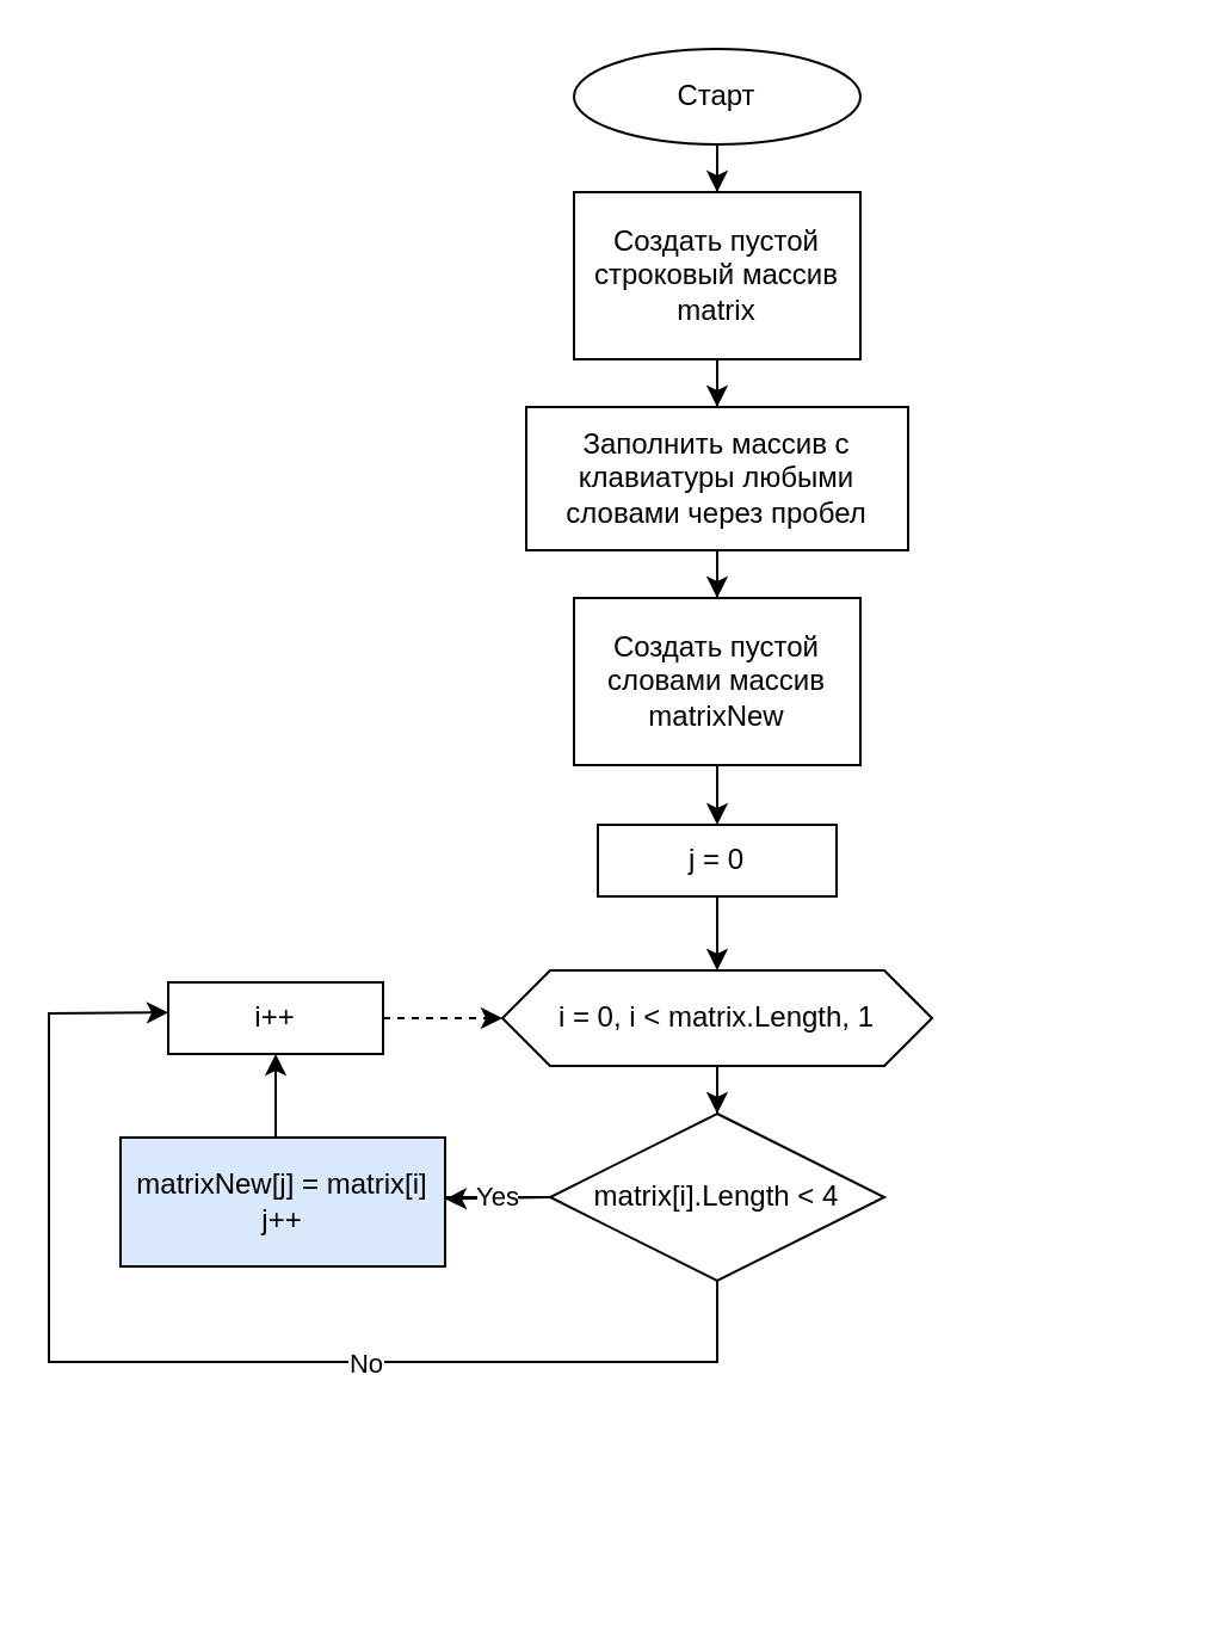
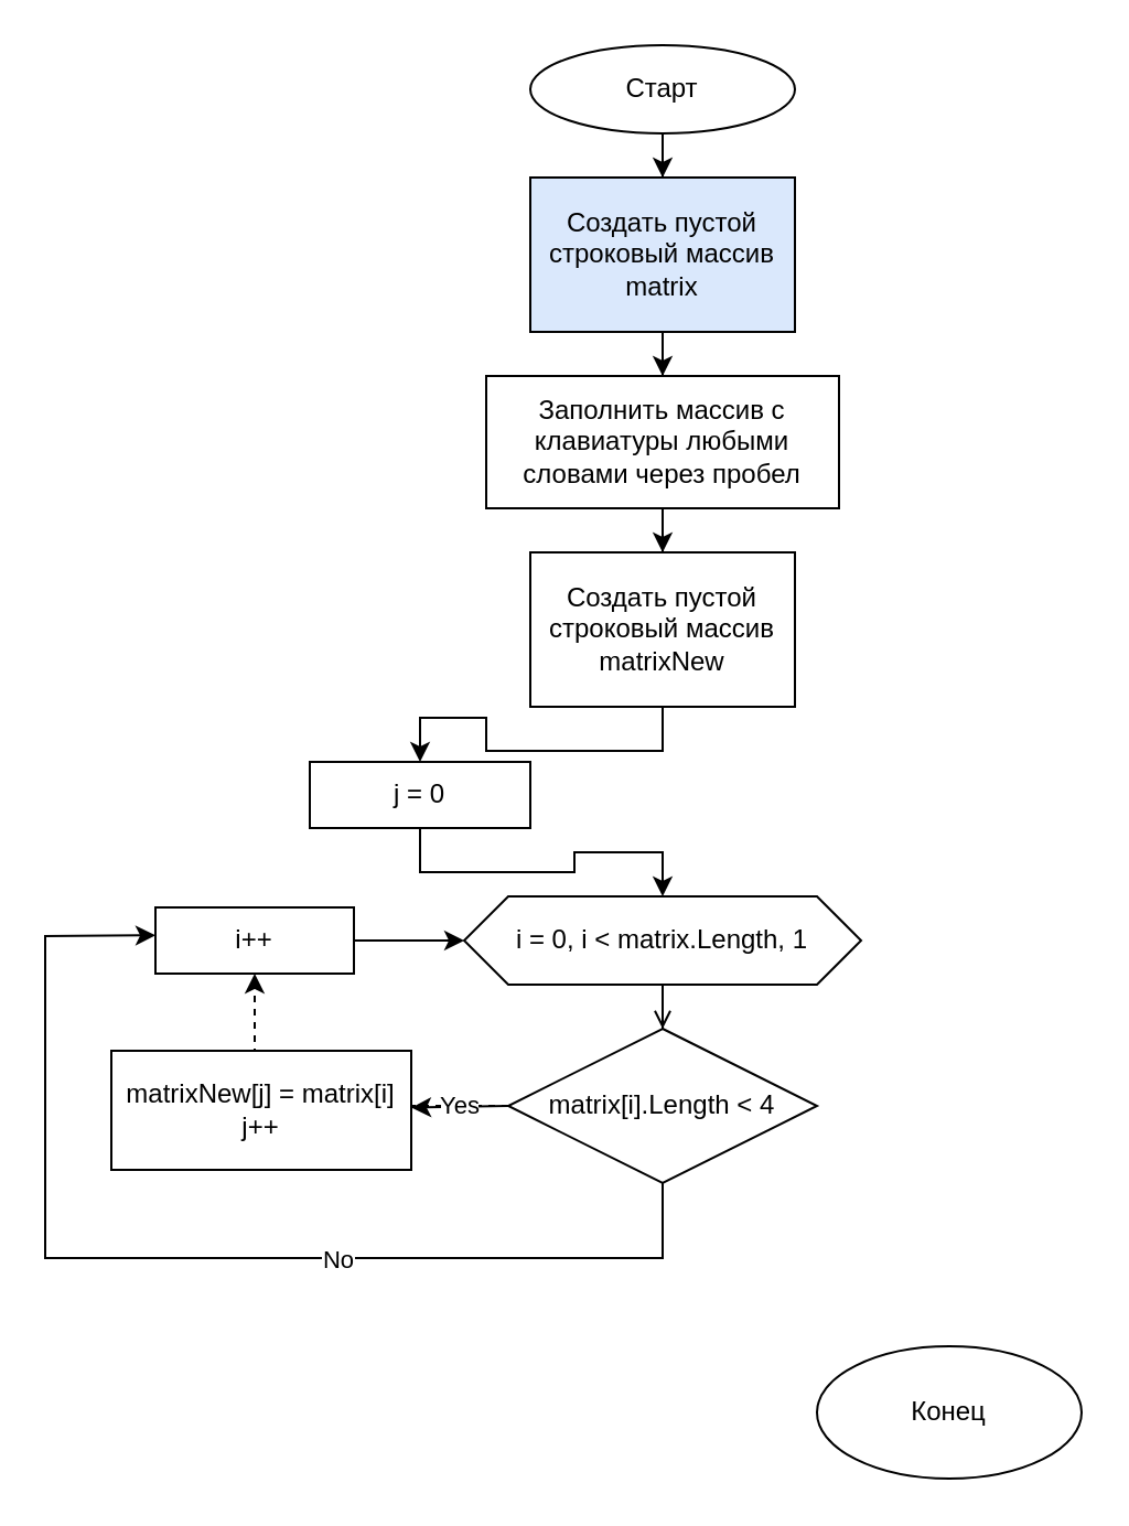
  <mxCell id="0" />
  <mxCell id="1" parent="0" />
  <mxCell id="2" value="" style="edgeStyle=orthogonalEdgeStyle;rounded=0;orthogonalLoop=1;jettySize=auto;html=1;" edge="1" parent="1" source="3" target="10"><mxGeometry relative="1" as="geometry" /></mxCell>
  <mxCell id="3" value="Старт" style="ellipse;whiteSpace=wrap;html=1;" parent="1" vertex="1"><mxGeometry x="240" y="20" width="120" height="40" as="geometry" /></mxCell>
- <mxCell id="4" value="" style="edgeStyle=orthogonalEdgeStyle;rounded=0;orthogonalLoop=1;jettySize=auto;html=1;endArrow=classic;endFill=1;" parent="1" source="5" target="20" edge="1"><mxGeometry relative="1" as="geometry" /></mxCell>
+ <mxCell id="4" value="" style="edgeStyle=orthogonalEdgeStyle;rounded=0;orthogonalLoop=1;jettySize=auto;html=1;endArrow=classic;endFill=1;dashed=1;" parent="1" source="5" target="20" edge="1"><mxGeometry relative="1" as="geometry" /></mxCell>
  <mxCell id="5" value="matrix[i].Length &amp;lt; 4" style="rhombus;whiteSpace=wrap;html=1;" parent="1" vertex="1"><mxGeometry x="230" y="466" width="140" height="70" as="geometry" /></mxCell>
  <mxCell id="6" value="Yes" style="endArrow=classic;html=1;rounded=0;exitX=0;exitY=0.5;exitDx=0;exitDy=0;" parent="1" source="5" target="8" edge="1"><mxGeometry relative="1" as="geometry"><mxPoint x="259" y="546" as="sourcePoint" /><mxPoint x="189" y="506" as="targetPoint" /></mxGeometry></mxCell>
- <mxCell id="8" value="matrixNew[j] = matrix[i]&lt;br&gt;j++" style="rounded=0;whiteSpace=wrap;html=1;fillColor=#dae8fc;" parent="1" vertex="1"><mxGeometry x="50" y="476" width="136" height="54" as="geometry" /></mxCell>
+ <mxCell id="7" value="Конец" style="ellipse;whiteSpace=wrap;html=1;" parent="1" vertex="1"><mxGeometry x="370" y="610" width="120" height="60" as="geometry" /></mxCell>
+ <mxCell id="8" value="matrixNew[j] = matrix[i]&lt;br&gt;j++" style="rounded=0;whiteSpace=wrap;html=1;" parent="1" vertex="1"><mxGeometry x="50" y="476" width="136" height="54" as="geometry" /></mxCell>
  <mxCell id="9" value="" style="edgeStyle=orthogonalEdgeStyle;rounded=0;orthogonalLoop=1;jettySize=auto;html=1;" edge="1" parent="1" source="10" target="12"><mxGeometry relative="1" as="geometry" /></mxCell>
- <mxCell id="10" value="Создать пустой строковый массив matrix" style="whiteSpace=wrap;html=1;" vertex="1" parent="1"><mxGeometry x="240" y="80" width="120" height="70" as="geometry" /></mxCell>
+ <mxCell id="10" value="Создать пустой строковый массив matrix" style="whiteSpace=wrap;html=1;fillColor=#dae8fc;" vertex="1" parent="1"><mxGeometry x="240" y="80" width="120" height="70" as="geometry" /></mxCell>
  <mxCell id="11" value="" style="edgeStyle=orthogonalEdgeStyle;rounded=0;orthogonalLoop=1;jettySize=auto;html=1;" edge="1" parent="1" source="12" target="14"><mxGeometry relative="1" as="geometry" /></mxCell>
  <mxCell id="12" value="&lt;div&gt;Заполнить массив с клавиатуры любыми словами через пробел&lt;/div&gt;" style="whiteSpace=wrap;html=1;" vertex="1" parent="1"><mxGeometry x="220" y="170" width="160" height="60" as="geometry" /></mxCell>
  <mxCell id="13" value="" style="edgeStyle=orthogonalEdgeStyle;rounded=0;orthogonalLoop=1;jettySize=auto;html=1;" edge="1" parent="1" source="14" target="18"><mxGeometry relative="1" as="geometry" /></mxCell>
- <mxCell id="14" value="Создать пустой словами массив matrixNew" style="whiteSpace=wrap;html=1;" vertex="1" parent="1"><mxGeometry x="240" y="250" width="120" height="70" as="geometry" /></mxCell>
- <mxCell id="15" value="" style="edgeStyle=orthogonalEdgeStyle;rounded=0;orthogonalLoop=1;jettySize=auto;html=1;" edge="1" parent="1" source="16" target="5"><mxGeometry relative="1" as="geometry" /></mxCell>
+ <mxCell id="14" value="Создать пустой строковый массив matrixNew" style="whiteSpace=wrap;html=1;" vertex="1" parent="1"><mxGeometry x="240" y="250" width="120" height="70" as="geometry" /></mxCell>
+ <mxCell id="15" value="" style="edgeStyle=orthogonalEdgeStyle;rounded=0;orthogonalLoop=1;jettySize=auto;html=1;endArrow=open;" edge="1" parent="1" source="16" target="5"><mxGeometry relative="1" as="geometry" /></mxCell>
  <mxCell id="16" value="i = 0, i &amp;lt;&amp;nbsp;matrix.Length, 1" style="shape=hexagon;perimeter=hexagonPerimeter2;whiteSpace=wrap;html=1;fixedSize=1;size=20;" vertex="1" parent="1"><mxGeometry x="210" y="406" width="180" height="40" as="geometry" /></mxCell>
  <mxCell id="17" value="" style="edgeStyle=orthogonalEdgeStyle;rounded=0;orthogonalLoop=1;jettySize=auto;html=1;" edge="1" parent="1" source="18" target="16"><mxGeometry relative="1" as="geometry" /></mxCell>
- <mxCell id="18" value="j = 0" style="whiteSpace=wrap;html=1;" vertex="1" parent="1"><mxGeometry x="250" y="345" width="100" height="30" as="geometry" /></mxCell>
- <mxCell id="19" value="" style="edgeStyle=orthogonalEdgeStyle;rounded=0;orthogonalLoop=1;jettySize=auto;html=1;dashed=1;" edge="1" parent="1" source="20" target="16"><mxGeometry relative="1" as="geometry" /></mxCell>
+ <mxCell id="18" value="j = 0" style="whiteSpace=wrap;html=1;" vertex="1" parent="1"><mxGeometry x="140" y="345" width="100" height="30" as="geometry" /></mxCell>
+ <mxCell id="19" value="" style="edgeStyle=orthogonalEdgeStyle;rounded=0;orthogonalLoop=1;jettySize=auto;html=1;" edge="1" parent="1" source="20" target="16"><mxGeometry relative="1" as="geometry" /></mxCell>
  <mxCell id="20" value="i++" style="rounded=0;whiteSpace=wrap;html=1;" parent="1" vertex="1"><mxGeometry x="70" y="411" width="90" height="30" as="geometry" /></mxCell>
  <mxCell id="21" value="" style="endArrow=classic;html=1;rounded=0;exitX=0.5;exitY=1;exitDx=0;exitDy=0;" edge="1" parent="1"><mxGeometry relative="1" as="geometry"><mxPoint x="300" y="536" as="sourcePoint" /><mxPoint x="70" y="423.632" as="targetPoint" /><Array as="points"><mxPoint x="300" y="570" /><mxPoint x="20" y="570" /><mxPoint x="20" y="424" /></Array></mxGeometry></mxCell>
  <mxCell id="22" value="No" style="edgeLabel;resizable=0;html=1;align=center;verticalAlign=middle;" connectable="0" vertex="1" parent="21"><mxGeometry relative="1" as="geometry"><mxPoint x="73" as="offset" /></mxGeometry></mxCell>
